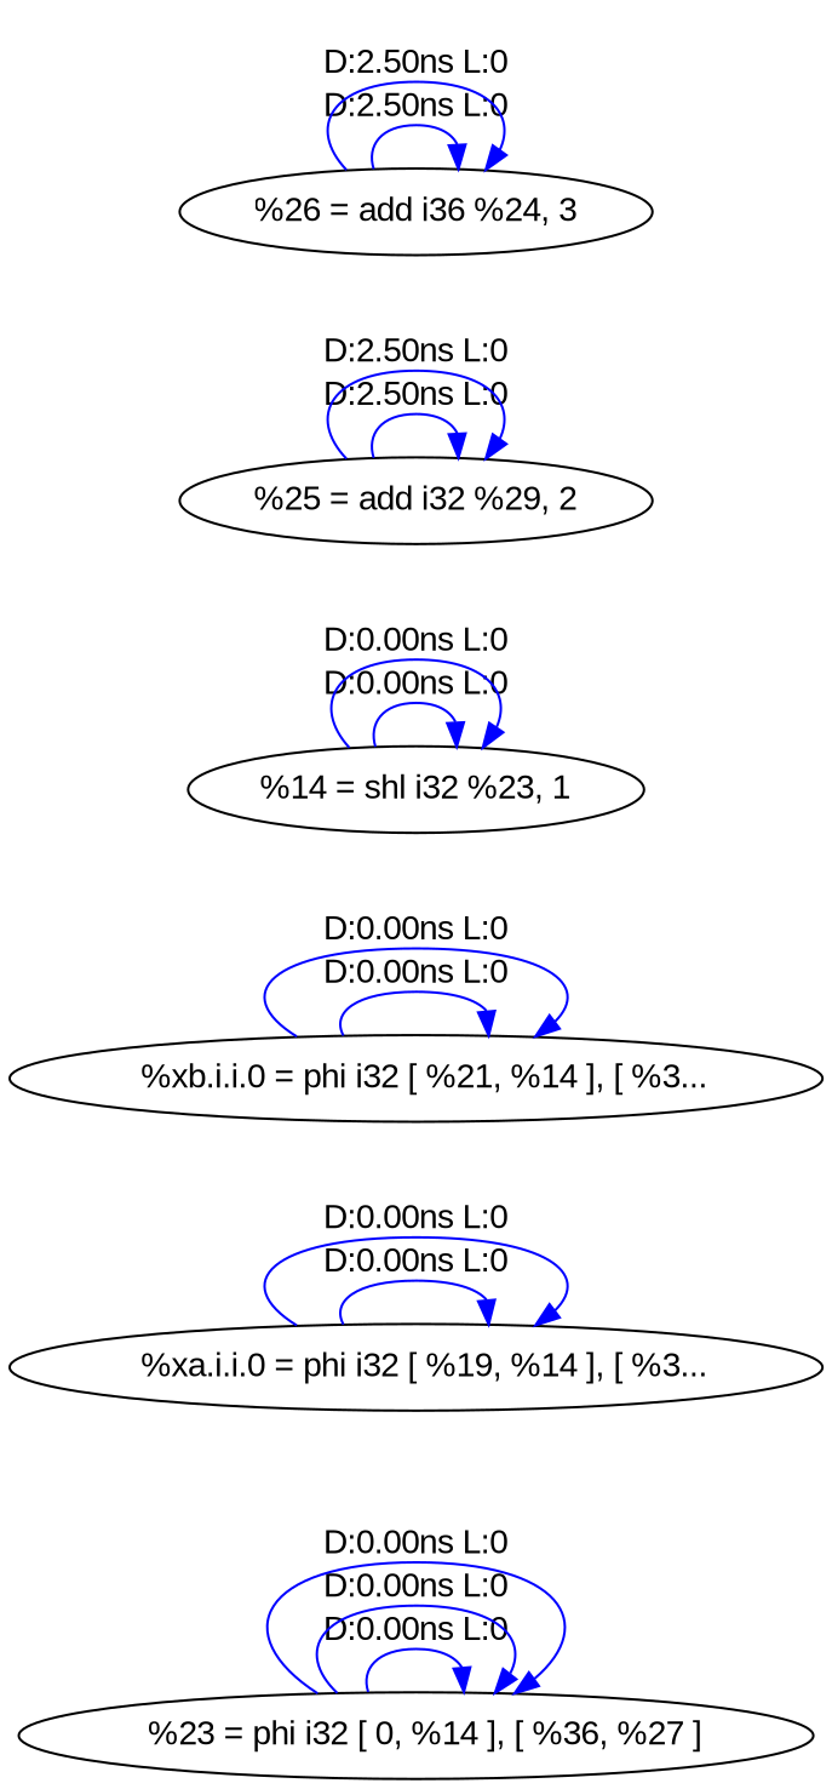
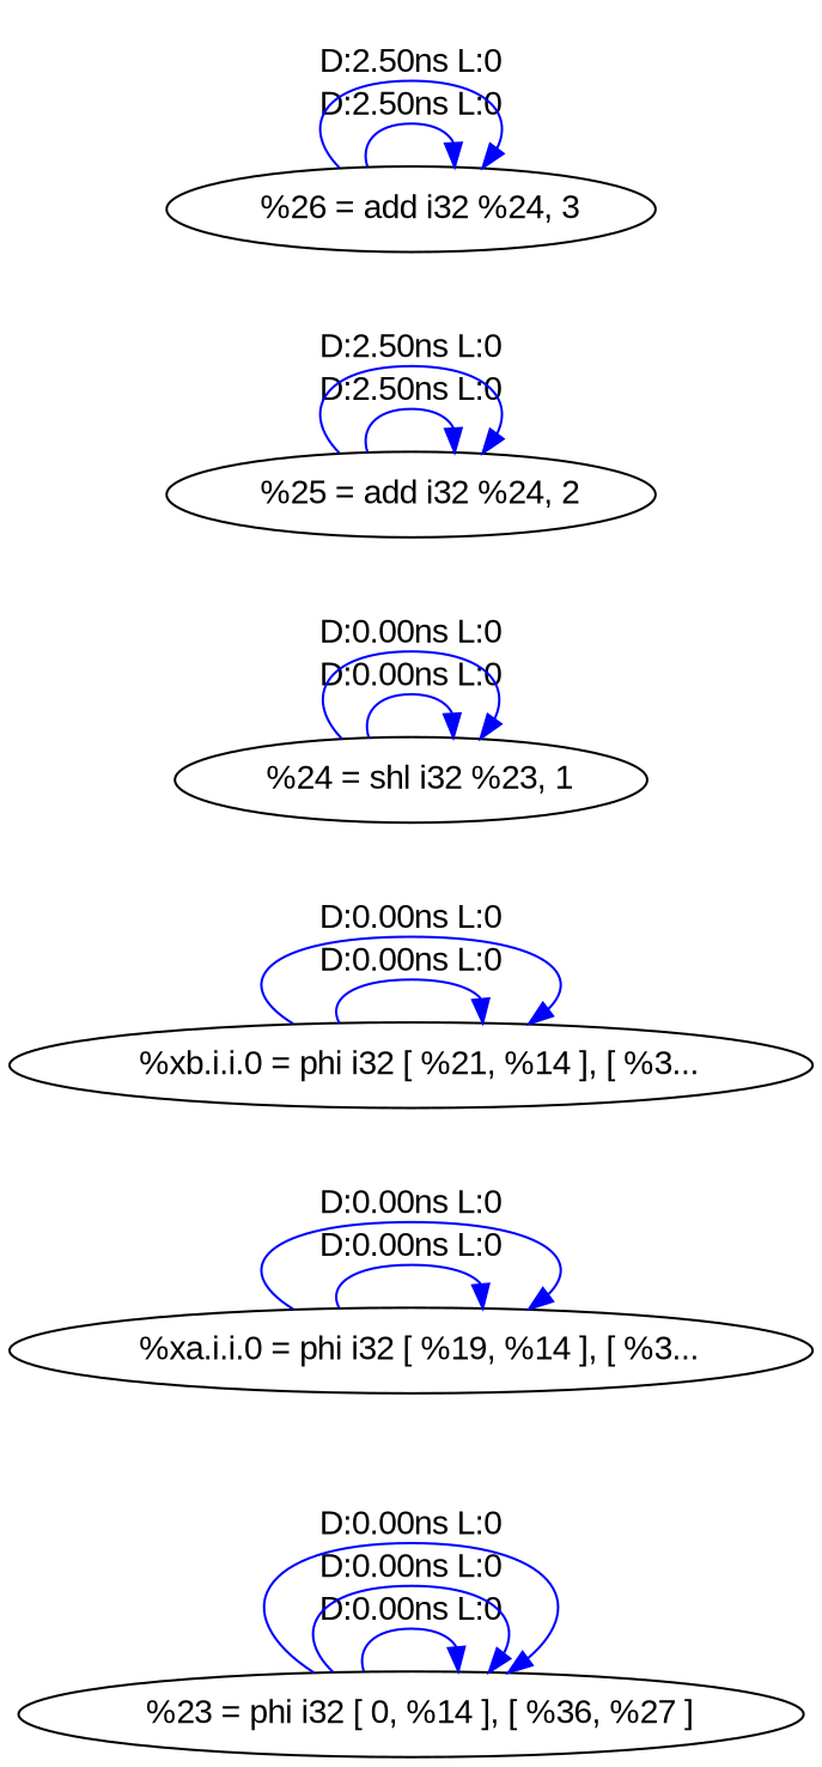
  digraph {
    fontname="Liberation Sans"
    rankdir=LR
    node [fontname="Liberation Sans"]
    edge [color=blue fontname="Liberation Sans"]
    n1 [label="  %23 = phi i32 [ 0, %14 ], [ %36, %27 ]"]
    n2 [label="  %xa.i.i.0 = phi i32 [ %19, %14 ], [ %3..."]
    n3 [label="  %xb.i.i.0 = phi i32 [ %21, %14 ], [ %3..."]
-   n4 [label="%14 = shl i32 %23, 1"]
-   n5 [label="%25 = add i32 %29, 2"]
-   n6 [label="%26 = add i36 %24, 3"]
+   n4 [label="  %24 = shl i32 %23, 1"]
+   n5 [label="  %25 = add i32 %24, 2"]
+   n6 [label="  %26 = add i32 %24, 3"]
    n1 -> n1 [label="D:0.00ns L:0"]
    n1 -> n1 [label="D:0.00ns L:0"]
    n1 -> n1 [label="D:0.00ns L:0"]
    n2 -> n2 [label="D:0.00ns L:0"]
    n2 -> n2 [label="D:0.00ns L:0"]
    n3 -> n3 [label="D:0.00ns L:0"]
    n3 -> n3 [label="D:0.00ns L:0"]
    n4 -> n4 [label="D:0.00ns L:0"]
    n4 -> n4 [label="D:0.00ns L:0"]
    n5 -> n5 [label="D:2.50ns L:0"]
    n5 -> n5 [label="D:2.50ns L:0"]
    n6 -> n6 [label="D:2.50ns L:0"]
    n6 -> n6 [label="D:2.50ns L:0"]
  }
